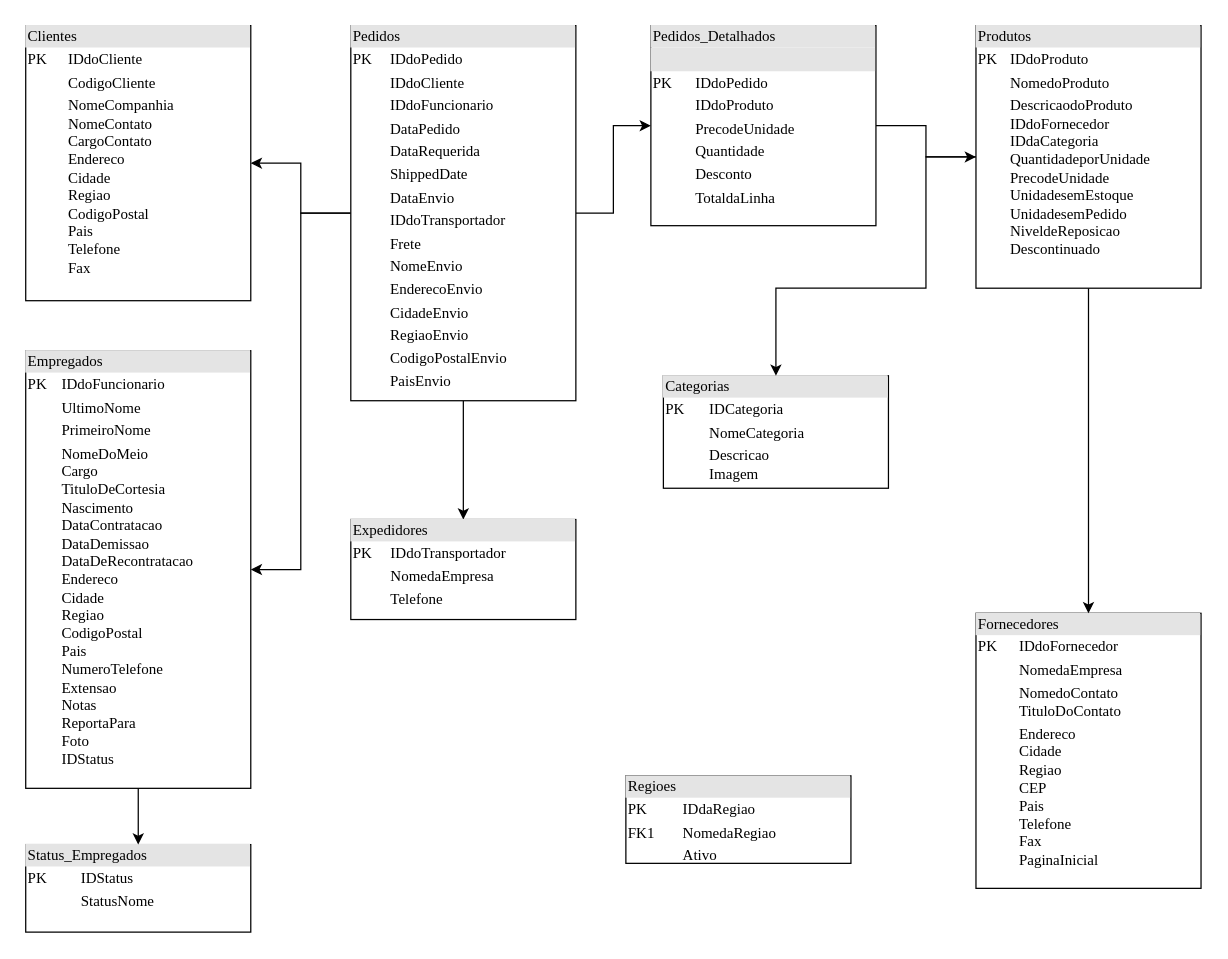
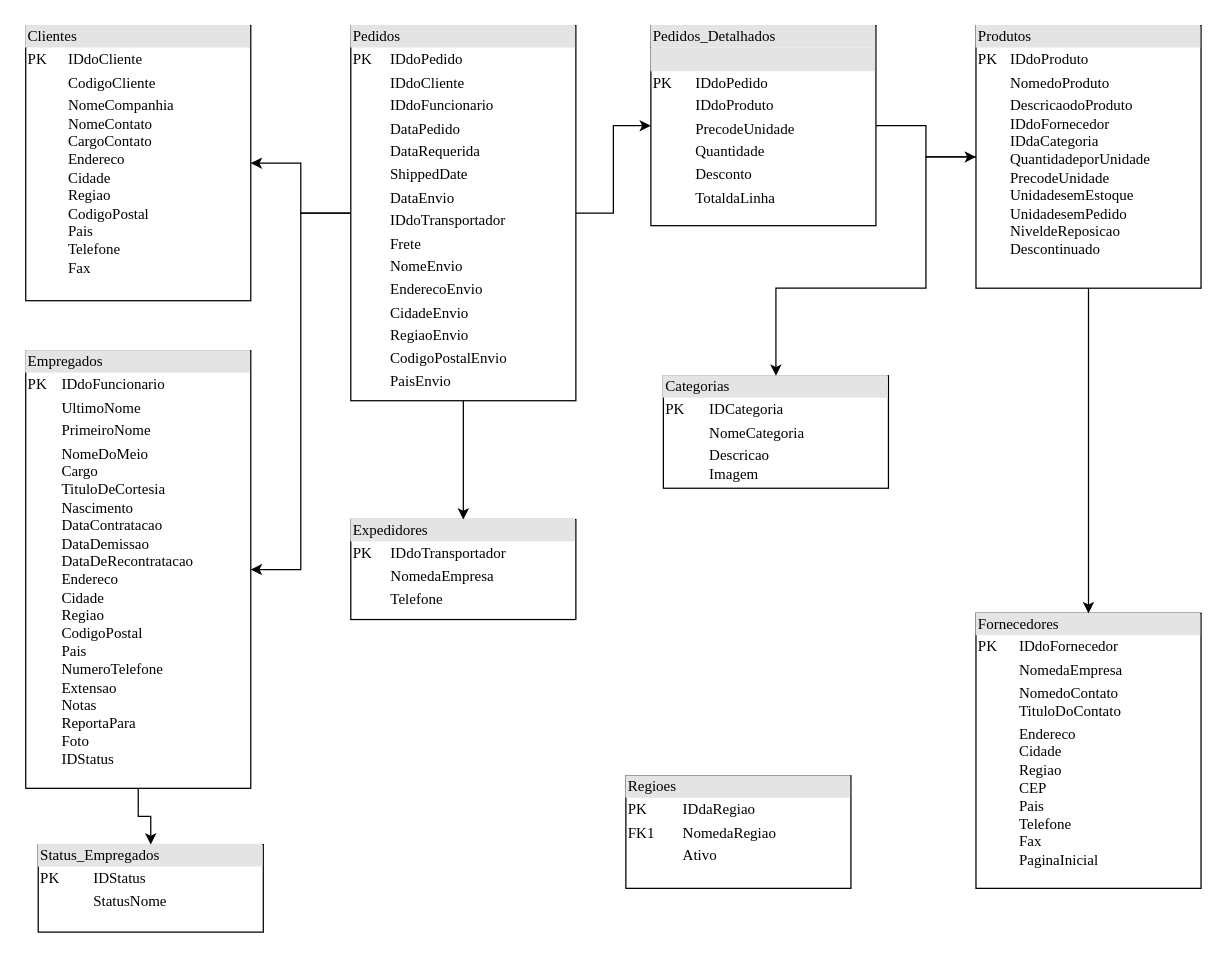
  <mxCell id="0" />
  <mxCell id="1" parent="0" />
  <mxCell id="2" value="&lt;div style=&quot;box-sizing:border-box;width:100%;background:#e4e4e4;padding:2px;&quot;&gt;Categorias&lt;/div&gt;&lt;table style=&quot;width:100%;font-size:1em;&quot; cellpadding=&quot;2&quot; cellspacing=&quot;0&quot;&gt;&lt;tbody&gt;&lt;tr&gt;&lt;td&gt;PK&lt;/td&gt;&lt;td&gt;IDCategoria&lt;/td&gt;&lt;/tr&gt;&lt;tr&gt;&lt;td&gt;&lt;br&gt;&lt;/td&gt;&lt;td&gt;NomeCategoria&lt;/td&gt;&lt;/tr&gt;&lt;tr&gt;&lt;td&gt;&lt;/td&gt;&lt;td&gt;Descricao&lt;br&gt;Imagem&lt;br&gt;&lt;/td&gt;&lt;/tr&gt;&lt;/tbody&gt;&lt;/table&gt;" style="verticalAlign=top;align=left;overflow=fill;html=1;rounded=0;shadow=0;comic=0;labelBackgroundColor=none;strokeWidth=1;fontFamily=Verdana;fontSize=12" parent="1" vertex="1"><mxGeometry x="530" y="300" width="180" height="90" as="geometry" /></mxCell>
  <mxCell id="3" style="edgeStyle=orthogonalEdgeStyle;rounded=0;orthogonalLoop=1;jettySize=auto;html=1;" edge="1" parent="1" source="4" target="18"><mxGeometry relative="1" as="geometry" /></mxCell>
  <mxCell id="4" value="&lt;div style=&quot;box-sizing: border-box ; width: 100% ; background: #e4e4e4 ; padding: 2px&quot;&gt;Pedidos_Detalhados&lt;/div&gt;&lt;div style=&quot;box-sizing: border-box ; width: 100% ; background: #e4e4e4 ; padding: 2px&quot;&gt;&lt;br&gt;&lt;/div&gt;&lt;table style=&quot;width: 100% ; font-size: 1em&quot; cellpadding=&quot;2&quot; cellspacing=&quot;0&quot;&gt;&lt;tbody&gt;&lt;tr&gt;&lt;td&gt;PK&lt;/td&gt;&lt;td&gt;IDdoPedido&lt;/td&gt;&lt;/tr&gt;&lt;tr&gt;&lt;td&gt;&lt;br&gt;&lt;/td&gt;&lt;td&gt;IDdoProduto&lt;/td&gt;&lt;/tr&gt;&lt;tr&gt;&lt;td&gt;&lt;/td&gt;&lt;td&gt;PrecodeUnidade&lt;/td&gt;&lt;/tr&gt;&lt;tr&gt;&lt;td&gt;&lt;br&gt;&lt;/td&gt;&lt;td&gt;Quantidade&lt;br&gt;&lt;/td&gt;&lt;/tr&gt;&lt;tr&gt;&lt;td&gt;&lt;br&gt;&lt;/td&gt;&lt;td&gt;Desconto&lt;br&gt;&lt;/td&gt;&lt;/tr&gt;&lt;tr&gt;&lt;td&gt;&lt;br&gt;&lt;/td&gt;&lt;td&gt;TotaldaLinha&lt;br&gt;&lt;/td&gt;&lt;/tr&gt;&lt;/tbody&gt;&lt;/table&gt;" style="verticalAlign=top;align=left;overflow=fill;html=1;rounded=0;shadow=0;comic=0;labelBackgroundColor=none;strokeWidth=1;fontFamily=Verdana;fontSize=12" parent="1" vertex="1"><mxGeometry x="520" y="20" width="180" height="160" as="geometry" /></mxCell>
- <mxCell id="5" value="&lt;div style=&quot;box-sizing: border-box ; width: 100% ; background: #e4e4e4 ; padding: 2px&quot;&gt;Status_Empregados&lt;/div&gt;&lt;table style=&quot;width: 100% ; font-size: 1em&quot; cellpadding=&quot;2&quot; cellspacing=&quot;0&quot;&gt;&lt;tbody&gt;&lt;tr&gt;&lt;td&gt;PK&lt;/td&gt;&lt;td&gt;IDStatus&lt;/td&gt;&lt;/tr&gt;&lt;tr&gt;&lt;td&gt;&lt;br&gt;&lt;/td&gt;&lt;td&gt;StatusNome&lt;/td&gt;&lt;/tr&gt;&lt;tr&gt;&lt;td&gt;&lt;/td&gt;&lt;td&gt;&lt;br&gt;&lt;/td&gt;&lt;/tr&gt;&lt;tr&gt;&lt;td&gt;&lt;br&gt;&lt;/td&gt;&lt;td&gt;&lt;br&gt;&lt;/td&gt;&lt;/tr&gt;&lt;/tbody&gt;&lt;/table&gt;" style="verticalAlign=top;align=left;overflow=fill;html=1;rounded=0;shadow=0;comic=0;labelBackgroundColor=none;strokeWidth=1;fontFamily=Verdana;fontSize=12" parent="1" vertex="1"><mxGeometry x="20" y="675" width="180" height="70" as="geometry" /></mxCell>
+ <mxCell id="5" value="&lt;div style=&quot;box-sizing: border-box ; width: 100% ; background: #e4e4e4 ; padding: 2px&quot;&gt;Status_Empregados&lt;/div&gt;&lt;table style=&quot;width: 100% ; font-size: 1em&quot; cellpadding=&quot;2&quot; cellspacing=&quot;0&quot;&gt;&lt;tbody&gt;&lt;tr&gt;&lt;td&gt;PK&lt;/td&gt;&lt;td&gt;IDStatus&lt;/td&gt;&lt;/tr&gt;&lt;tr&gt;&lt;td&gt;&lt;br&gt;&lt;/td&gt;&lt;td&gt;StatusNome&lt;/td&gt;&lt;/tr&gt;&lt;tr&gt;&lt;td&gt;&lt;/td&gt;&lt;td&gt;&lt;br&gt;&lt;/td&gt;&lt;/tr&gt;&lt;tr&gt;&lt;td&gt;&lt;br&gt;&lt;/td&gt;&lt;td&gt;&lt;br&gt;&lt;/td&gt;&lt;/tr&gt;&lt;/tbody&gt;&lt;/table&gt;" style="verticalAlign=top;align=left;overflow=fill;html=1;rounded=0;shadow=0;comic=0;labelBackgroundColor=none;strokeWidth=1;fontFamily=Verdana;fontSize=12" parent="1" vertex="1"><mxGeometry x="30" y="675" width="180" height="70" as="geometry" /></mxCell>
  <mxCell id="6" style="edgeStyle=orthogonalEdgeStyle;rounded=0;orthogonalLoop=1;jettySize=auto;html=1;" edge="1" parent="1" source="7" target="5"><mxGeometry relative="1" as="geometry" /></mxCell>
  <mxCell id="7" value="&lt;div style=&quot;box-sizing: border-box ; width: 100% ; background: #e4e4e4 ; padding: 2px&quot;&gt;Empregados&lt;/div&gt;&lt;table style=&quot;width: 100% ; font-size: 1em&quot; cellpadding=&quot;2&quot; cellspacing=&quot;0&quot;&gt;&lt;tbody&gt;&lt;tr&gt;&lt;td&gt;PK&lt;/td&gt;&lt;td&gt;IDdoFuncionario&lt;/td&gt;&lt;/tr&gt;&lt;tr&gt;&lt;td&gt;&lt;br&gt;&lt;/td&gt;&lt;td&gt;UltimoNome&lt;/td&gt;&lt;/tr&gt;&lt;tr&gt;&lt;td&gt;&lt;/td&gt;&lt;td&gt;PrimeiroNome&lt;/td&gt;&lt;/tr&gt;&lt;tr&gt;&lt;td&gt;&lt;br&gt;&lt;/td&gt;&lt;td&gt;NomeDoMeio&lt;br&gt;Cargo&lt;br&gt;TituloDeCortesia&lt;br&gt;Nascimento&lt;br&gt;DataContratacao&lt;br&gt;DataDemissao&lt;br&gt;DataDeRecontratacao&lt;br&gt;Endereco&lt;br&gt;Cidade&lt;br&gt;Regiao&lt;br&gt;CodigoPostal&lt;br&gt;Pais&lt;br&gt;NumeroTelefone&lt;br&gt;Extensao&lt;br&gt;Notas&lt;br&gt;ReportaPara&lt;br&gt;Foto&lt;br&gt;IDStatus&lt;br&gt;&lt;/td&gt;&lt;/tr&gt;&lt;/tbody&gt;&lt;/table&gt;" style="verticalAlign=top;align=left;overflow=fill;html=1;rounded=0;shadow=0;comic=0;labelBackgroundColor=none;strokeWidth=1;fontFamily=Verdana;fontSize=12" parent="1" vertex="1"><mxGeometry x="20" y="280" width="180" height="350" as="geometry" /></mxCell>
  <mxCell id="8" value="&lt;div style=&quot;box-sizing:border-box;width:100%;background:#e4e4e4;padding:2px;&quot;&gt;Clientes&lt;/div&gt;&lt;table style=&quot;width:100%;font-size:1em;&quot; cellpadding=&quot;2&quot; cellspacing=&quot;0&quot;&gt;&lt;tbody&gt;&lt;tr&gt;&lt;td&gt;PK&lt;/td&gt;&lt;td&gt;IDdoCliente&lt;/td&gt;&lt;/tr&gt;&lt;tr&gt;&lt;td&gt;&lt;br&gt;&lt;/td&gt;&lt;td&gt;CodigoCliente&lt;/td&gt;&lt;/tr&gt;&lt;tr&gt;&lt;td&gt;&lt;/td&gt;&lt;td&gt;NomeCompanhia&lt;br&gt;NomeContato&lt;br&gt;CargoContato&lt;br&gt;Endereco&lt;br&gt;Cidade&lt;br&gt;Regiao&lt;br&gt;CodigoPostal&lt;br&gt;Pais&lt;br&gt;Telefone&lt;br&gt;Fax&lt;br&gt;&lt;/td&gt;&lt;/tr&gt;&lt;/tbody&gt;&lt;/table&gt;" style="verticalAlign=top;align=left;overflow=fill;html=1;rounded=0;shadow=0;comic=0;labelBackgroundColor=none;strokeWidth=1;fontFamily=Verdana;fontSize=12" parent="1" vertex="1"><mxGeometry x="20" y="20" width="180" height="220" as="geometry" /></mxCell>
  <mxCell id="9" value="&lt;div style=&quot;box-sizing: border-box ; width: 100% ; background: #e4e4e4 ; padding: 2px&quot;&gt;Fornecedores&lt;/div&gt;&lt;table style=&quot;width: 100% ; font-size: 1em&quot; cellpadding=&quot;2&quot; cellspacing=&quot;0&quot;&gt;&lt;tbody&gt;&lt;tr&gt;&lt;td&gt;PK&lt;/td&gt;&lt;td&gt;IDdoFornecedor&lt;/td&gt;&lt;/tr&gt;&lt;tr&gt;&lt;td&gt;&lt;/td&gt;&lt;td&gt;NomedaEmpresa&lt;/td&gt;&lt;/tr&gt;&lt;tr&gt;&lt;td&gt;&lt;/td&gt;&lt;td&gt;NomedoContato&lt;br&gt;TituloDoContato&lt;br&gt;&lt;/td&gt;&lt;/tr&gt;&lt;tr&gt;&lt;td&gt;&lt;/td&gt;&lt;td&gt;Endereco&lt;br&gt;Cidade&lt;br&gt;Regiao&lt;br&gt;CEP&lt;br&gt;Pais&lt;br&gt;Telefone&lt;br&gt;Fax&lt;br&gt;PaginaInicial&lt;br&gt;&lt;/td&gt;&lt;/tr&gt;&lt;/tbody&gt;&lt;/table&gt;" style="verticalAlign=top;align=left;overflow=fill;html=1;rounded=0;shadow=0;comic=0;labelBackgroundColor=none;strokeWidth=1;fontFamily=Verdana;fontSize=12" parent="1" vertex="1"><mxGeometry x="780" y="490" width="180" height="220" as="geometry" /></mxCell>
  <mxCell id="10" style="edgeStyle=orthogonalEdgeStyle;rounded=0;orthogonalLoop=1;jettySize=auto;html=1;entryX=0;entryY=0.5;entryDx=0;entryDy=0;" edge="1" parent="1" source="14" target="4"><mxGeometry relative="1" as="geometry" /></mxCell>
  <mxCell id="11" style="edgeStyle=orthogonalEdgeStyle;rounded=0;orthogonalLoop=1;jettySize=auto;html=1;entryX=1;entryY=0.5;entryDx=0;entryDy=0;" edge="1" parent="1" source="14" target="8"><mxGeometry relative="1" as="geometry" /></mxCell>
  <mxCell id="12" style="edgeStyle=orthogonalEdgeStyle;rounded=0;orthogonalLoop=1;jettySize=auto;html=1;entryX=1;entryY=0.5;entryDx=0;entryDy=0;" edge="1" parent="1" source="14" target="7"><mxGeometry relative="1" as="geometry" /></mxCell>
  <mxCell id="13" style="edgeStyle=orthogonalEdgeStyle;rounded=0;orthogonalLoop=1;jettySize=auto;html=1;" edge="1" parent="1" source="14" target="19"><mxGeometry relative="1" as="geometry" /></mxCell>
  <mxCell id="14" value="&lt;div style=&quot;box-sizing: border-box ; width: 100% ; background: #e4e4e4 ; padding: 2px&quot;&gt;Pedidos&lt;/div&gt;&lt;table style=&quot;width: 100% ; font-size: 1em&quot; cellpadding=&quot;2&quot; cellspacing=&quot;0&quot;&gt;&lt;tbody&gt;&lt;tr&gt;&lt;td&gt;PK&lt;/td&gt;&lt;td&gt;IDdoPedido&lt;/td&gt;&lt;/tr&gt;&lt;tr&gt;&lt;td&gt;&lt;br&gt;&lt;/td&gt;&lt;td&gt;IDdoCliente&lt;/td&gt;&lt;/tr&gt;&lt;tr&gt;&lt;td&gt;&lt;/td&gt;&lt;td&gt;IDdoFuncionario&lt;/td&gt;&lt;/tr&gt;&lt;tr&gt;&lt;td&gt;&lt;br&gt;&lt;/td&gt;&lt;td&gt;DataPedido&lt;br&gt;&lt;/td&gt;&lt;/tr&gt;&lt;tr&gt;&lt;td&gt;&lt;br&gt;&lt;/td&gt;&lt;td&gt;DataRequerida&lt;br&gt;&lt;/td&gt;&lt;/tr&gt;&lt;tr&gt;&lt;td&gt;&lt;br&gt;&lt;/td&gt;&lt;td&gt;ShippedDate&lt;br&gt;&lt;/td&gt;&lt;/tr&gt;&lt;tr&gt;&lt;td&gt;&lt;br&gt;&lt;/td&gt;&lt;td&gt;DataEnvio&lt;br&gt;&lt;/td&gt;&lt;/tr&gt;&lt;tr&gt;&lt;td&gt;&lt;br&gt;&lt;/td&gt;&lt;td&gt;IDdoTransportador&lt;br&gt;&lt;/td&gt;&lt;/tr&gt;&lt;tr&gt;&lt;td&gt;&lt;br&gt;&lt;/td&gt;&lt;td&gt;Frete&lt;br&gt;&lt;/td&gt;&lt;/tr&gt;&lt;tr&gt;&lt;td&gt;&lt;br&gt;&lt;/td&gt;&lt;td&gt;NomeEnvio&lt;br&gt;&lt;/td&gt;&lt;/tr&gt;&lt;tr&gt;&lt;td&gt;&lt;br&gt;&lt;/td&gt;&lt;td&gt;EnderecoEnvio&lt;br&gt;&lt;/td&gt;&lt;/tr&gt;&lt;tr&gt;&lt;td&gt;&lt;br&gt;&lt;/td&gt;&lt;td&gt;CidadeEnvio&lt;br&gt;&lt;/td&gt;&lt;/tr&gt;&lt;tr&gt;&lt;td&gt;&lt;br&gt;&lt;/td&gt;&lt;td&gt;RegiaoEnvio&lt;br&gt;&lt;/td&gt;&lt;/tr&gt;&lt;tr&gt;&lt;td&gt;&lt;br&gt;&lt;/td&gt;&lt;td&gt;CodigoPostalEnvio&lt;br&gt;&lt;/td&gt;&lt;/tr&gt;&lt;tr&gt;&lt;td&gt;&lt;br&gt;&lt;/td&gt;&lt;td&gt;PaisEnvio&lt;br&gt;&lt;/td&gt;&lt;/tr&gt;&lt;tr&gt;&lt;td&gt;&lt;br&gt;&lt;/td&gt;&lt;td&gt;&lt;br&gt;&lt;/td&gt;&lt;/tr&gt;&lt;tr&gt;&lt;td&gt;&lt;br&gt;&lt;/td&gt;&lt;td&gt;&lt;br&gt;&lt;/td&gt;&lt;/tr&gt;&lt;/tbody&gt;&lt;/table&gt;" style="verticalAlign=top;align=left;overflow=fill;html=1;rounded=0;shadow=0;comic=0;labelBackgroundColor=none;strokeWidth=1;fontFamily=Verdana;fontSize=12" parent="1" vertex="1"><mxGeometry x="280" y="20" width="180" height="300" as="geometry" /></mxCell>
- <mxCell id="15" value="&lt;div style=&quot;box-sizing: border-box ; width: 100% ; background: #e4e4e4 ; padding: 2px&quot;&gt;Regioes&lt;/div&gt;&lt;table style=&quot;width: 100% ; font-size: 1em&quot; cellpadding=&quot;2&quot; cellspacing=&quot;0&quot;&gt;&lt;tbody&gt;&lt;tr&gt;&lt;td&gt;PK&lt;/td&gt;&lt;td&gt;IDdaRegiao&lt;/td&gt;&lt;/tr&gt;&lt;tr&gt;&lt;td&gt;FK1&lt;/td&gt;&lt;td&gt;NomedaRegiao&lt;/td&gt;&lt;/tr&gt;&lt;tr&gt;&lt;td&gt;&lt;/td&gt;&lt;td&gt;Ativo&lt;/td&gt;&lt;/tr&gt;&lt;tr&gt;&lt;td&gt;&lt;br&gt;&lt;/td&gt;&lt;td&gt;&lt;/td&gt;&lt;/tr&gt;&lt;/tbody&gt;&lt;/table&gt;" style="verticalAlign=top;align=left;overflow=fill;html=1;rounded=0;shadow=0;comic=0;labelBackgroundColor=none;strokeWidth=1;fontFamily=Verdana;fontSize=12" parent="1" vertex="1"><mxGeometry x="500" y="620" width="180" height="70" as="geometry" /></mxCell>
+ <mxCell id="15" value="&lt;div style=&quot;box-sizing: border-box ; width: 100% ; background: #e4e4e4 ; padding: 2px&quot;&gt;Regioes&lt;/div&gt;&lt;table style=&quot;width: 100% ; font-size: 1em&quot; cellpadding=&quot;2&quot; cellspacing=&quot;0&quot;&gt;&lt;tbody&gt;&lt;tr&gt;&lt;td&gt;PK&lt;/td&gt;&lt;td&gt;IDdaRegiao&lt;/td&gt;&lt;/tr&gt;&lt;tr&gt;&lt;td&gt;FK1&lt;/td&gt;&lt;td&gt;NomedaRegiao&lt;/td&gt;&lt;/tr&gt;&lt;tr&gt;&lt;td&gt;&lt;/td&gt;&lt;td&gt;Ativo&lt;/td&gt;&lt;/tr&gt;&lt;tr&gt;&lt;td&gt;&lt;br&gt;&lt;/td&gt;&lt;td&gt;&lt;/td&gt;&lt;/tr&gt;&lt;/tbody&gt;&lt;/table&gt;" style="verticalAlign=top;align=left;overflow=fill;html=1;rounded=0;shadow=0;comic=0;labelBackgroundColor=none;strokeWidth=1;fontFamily=Verdana;fontSize=12" parent="1" vertex="1"><mxGeometry x="500" y="620" width="180" height="90" as="geometry" /></mxCell>
  <mxCell id="16" style="edgeStyle=orthogonalEdgeStyle;rounded=0;orthogonalLoop=1;jettySize=auto;html=1;entryX=0.5;entryY=0;entryDx=0;entryDy=0;" edge="1" parent="1" source="18" target="9"><mxGeometry relative="1" as="geometry" /></mxCell>
  <mxCell id="17" style="edgeStyle=orthogonalEdgeStyle;rounded=0;orthogonalLoop=1;jettySize=auto;html=1;entryX=0.5;entryY=0;entryDx=0;entryDy=0;" edge="1" parent="1" source="18" target="2"><mxGeometry relative="1" as="geometry"><Array as="points"><mxPoint x="740" y="125" /><mxPoint x="740" y="230" /><mxPoint x="620" y="230" /></Array></mxGeometry></mxCell>
  <mxCell id="18" value="&lt;div style=&quot;box-sizing:border-box;width:100%;background:#e4e4e4;padding:2px;&quot;&gt;Produtos&lt;/div&gt;&lt;table style=&quot;width:100%;font-size:1em;&quot; cellpadding=&quot;2&quot; cellspacing=&quot;0&quot;&gt;&lt;tbody&gt;&lt;tr&gt;&lt;td&gt;PK&lt;/td&gt;&lt;td&gt;IDdoProduto&lt;/td&gt;&lt;/tr&gt;&lt;tr&gt;&lt;td&gt;&lt;/td&gt;&lt;td&gt;NomedoProduto&lt;/td&gt;&lt;/tr&gt;&lt;tr&gt;&lt;td&gt;&lt;/td&gt;&lt;td&gt;DescricaodoProduto&lt;br&gt;IDdoFornecedor&lt;br&gt;IDdaCategoria&lt;br&gt;QuantidadeporUnidade&lt;br&gt;PrecodeUnidade&lt;br&gt;UnidadesemEstoque&lt;br&gt;UnidadesemPedido&lt;br&gt;NiveldeReposicao&lt;br&gt;Descontinuado&lt;br&gt;&lt;/td&gt;&lt;/tr&gt;&lt;/tbody&gt;&lt;/table&gt;" style="verticalAlign=top;align=left;overflow=fill;html=1;rounded=0;shadow=0;comic=0;labelBackgroundColor=none;strokeWidth=1;fontFamily=Verdana;fontSize=12" parent="1" vertex="1"><mxGeometry x="780" y="20" width="180" height="210" as="geometry" /></mxCell>
  <mxCell id="19" value="&lt;div style=&quot;box-sizing: border-box ; width: 100% ; background: #e4e4e4 ; padding: 2px&quot;&gt;Expedidores&lt;/div&gt;&lt;table style=&quot;width: 100% ; font-size: 1em&quot; cellpadding=&quot;2&quot; cellspacing=&quot;0&quot;&gt;&lt;tbody&gt;&lt;tr&gt;&lt;td&gt;PK&lt;/td&gt;&lt;td&gt;IDdoTransportador&lt;/td&gt;&lt;/tr&gt;&lt;tr&gt;&lt;td&gt;&lt;br&gt;&lt;/td&gt;&lt;td&gt;NomedaEmpresa&lt;/td&gt;&lt;/tr&gt;&lt;tr&gt;&lt;td&gt;&lt;/td&gt;&lt;td&gt;Telefone&lt;/td&gt;&lt;/tr&gt;&lt;tr&gt;&lt;td&gt;&lt;br&gt;&lt;/td&gt;&lt;td&gt;&lt;/td&gt;&lt;/tr&gt;&lt;/tbody&gt;&lt;/table&gt;" style="verticalAlign=top;align=left;overflow=fill;html=1;rounded=0;shadow=0;comic=0;labelBackgroundColor=none;strokeWidth=1;fontFamily=Verdana;fontSize=12" parent="1" vertex="1"><mxGeometry x="280" y="415" width="180" height="80" as="geometry" /></mxCell>
